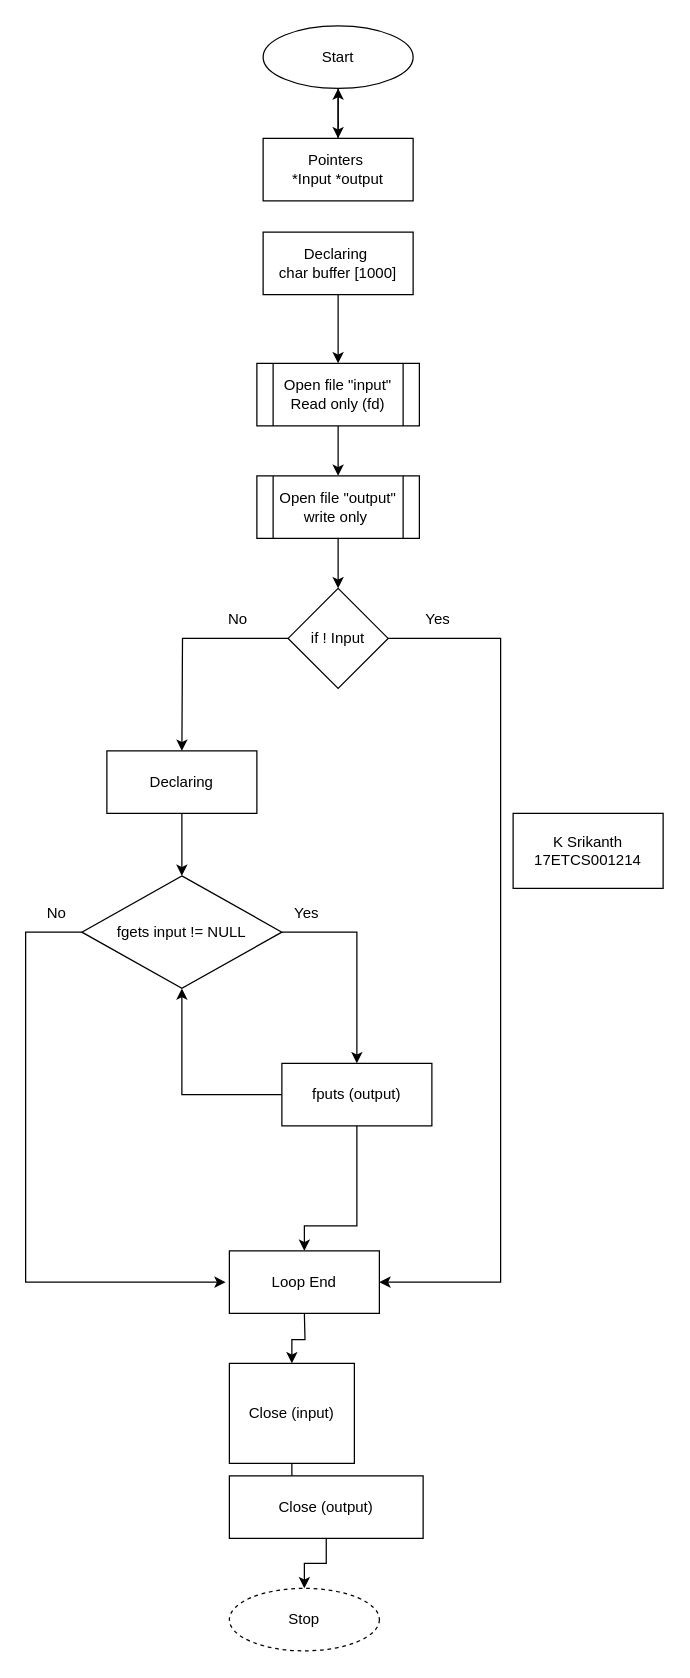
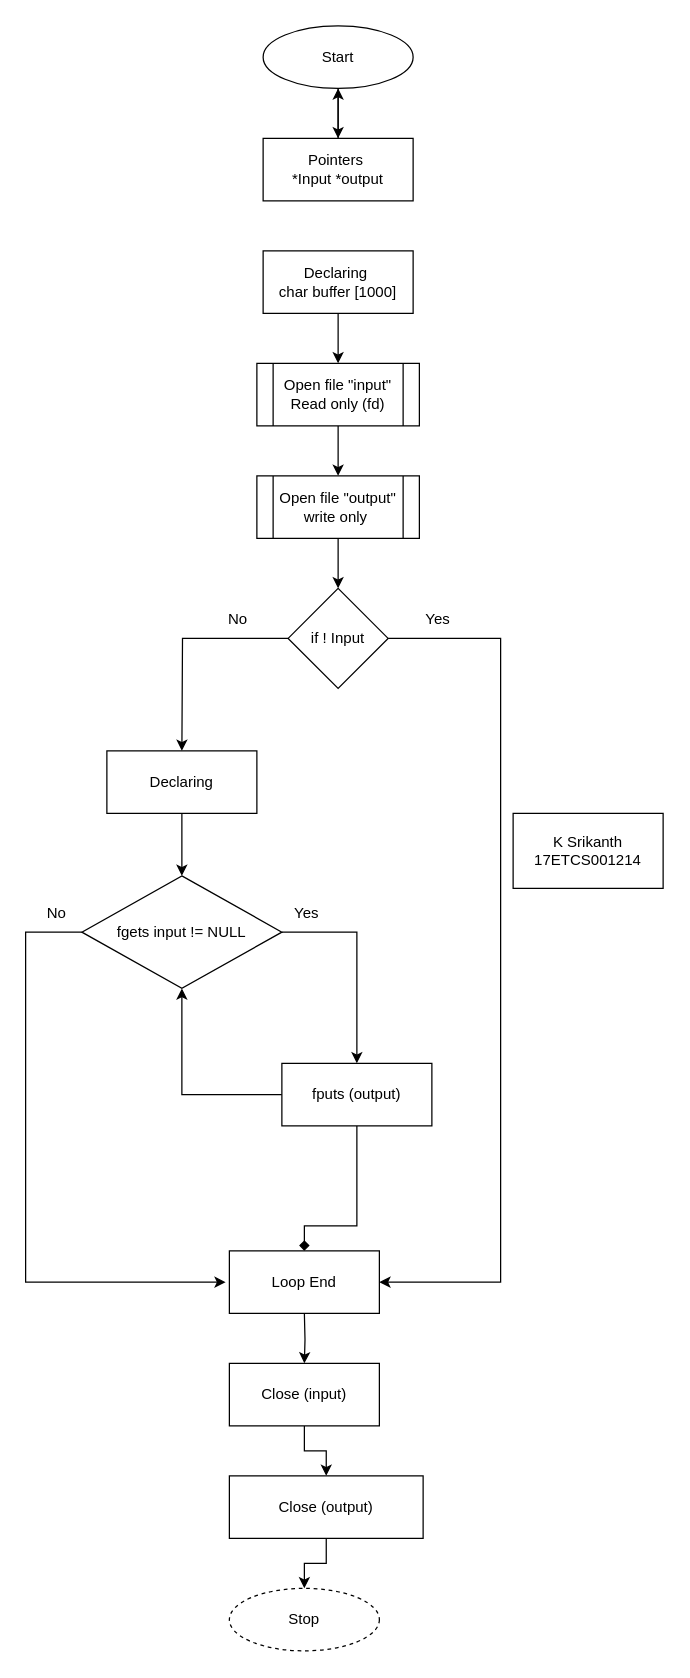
  <mxCell id="0" />
  <mxCell id="1" parent="0" />
  <mxCell id="2" style="edgeStyle=orthogonalEdgeStyle;rounded=0;orthogonalLoop=1;jettySize=auto;html=1;entryX=0.5;entryY=0;entryDx=0;entryDy=0;" edge="1" parent="1" source="3"><mxGeometry relative="1" as="geometry"><mxPoint x="270" y="110" as="targetPoint" /></mxGeometry></mxCell>
  <mxCell id="3" value="Start" style="ellipse;whiteSpace=wrap;html=1;" vertex="1" parent="1"><mxGeometry x="210" y="20" width="120" height="50" as="geometry" /></mxCell>
  <mxCell id="4" value="K Srikanth&lt;br&gt;17ETCS001214" style="rounded=0;whiteSpace=wrap;html=1;" vertex="1" parent="1"><mxGeometry x="410" y="650" width="120" height="60" as="geometry" /></mxCell>
  <mxCell id="5" style="edgeStyle=orthogonalEdgeStyle;rounded=0;orthogonalLoop=1;jettySize=auto;html=1;entryX=0;entryY=0.5;entryDx=0;entryDy=0;" edge="1" parent="1"><mxGeometry relative="1" as="geometry"><mxPoint x="230.059" y="780.059" as="sourcePoint" /><Array as="points"><mxPoint x="150" y="780" /><mxPoint x="150" y="1005" /></Array></mxGeometry></mxCell>
  <mxCell id="6" style="edgeStyle=orthogonalEdgeStyle;rounded=0;orthogonalLoop=1;jettySize=auto;html=1;" edge="1" parent="1" source="7" target="9"><mxGeometry relative="1" as="geometry" /></mxCell>
  <mxCell id="7" value="Open file &quot;input&quot;&lt;br&gt;Read only (fd)" style="shape=process;whiteSpace=wrap;html=1;backgroundOutline=1;" vertex="1" parent="1"><mxGeometry x="205" y="290" width="130" height="50" as="geometry" /></mxCell>
  <mxCell id="8" style="edgeStyle=orthogonalEdgeStyle;rounded=0;orthogonalLoop=1;jettySize=auto;html=1;entryX=0.5;entryY=0;entryDx=0;entryDy=0;" edge="1" parent="1" source="9"><mxGeometry relative="1" as="geometry"><mxPoint x="270" y="470" as="targetPoint" /></mxGeometry></mxCell>
  <mxCell id="9" value="Open file &quot;output&quot;&lt;br&gt;write only&amp;nbsp;" style="shape=process;whiteSpace=wrap;html=1;backgroundOutline=1;" vertex="1" parent="1"><mxGeometry x="205" y="380" width="130" height="50" as="geometry" /></mxCell>
  <mxCell id="10" style="edgeStyle=orthogonalEdgeStyle;rounded=0;orthogonalLoop=1;jettySize=auto;html=1;entryX=0.5;entryY=0;entryDx=0;entryDy=0;" edge="1" parent="1" target="12"><mxGeometry relative="1" as="geometry"><mxPoint x="243" y="1050" as="sourcePoint" /></mxGeometry></mxCell>
  <mxCell id="11" style="edgeStyle=orthogonalEdgeStyle;rounded=0;orthogonalLoop=1;jettySize=auto;html=1;entryX=0.5;entryY=0;entryDx=0;entryDy=0;" edge="1" parent="1" source="12" target="14"><mxGeometry relative="1" as="geometry" /></mxCell>
- <mxCell id="12" value="Close (input)" style="rounded=0;whiteSpace=wrap;html=1;" vertex="1" parent="1"><mxGeometry x="183" y="1090" width="100" height="80" as="geometry" /></mxCell>
+ <mxCell id="12" value="Close (input)" style="rounded=0;whiteSpace=wrap;html=1;" vertex="1" parent="1"><mxGeometry x="183" y="1090" width="120" height="50" as="geometry" /></mxCell>
  <mxCell id="13" style="edgeStyle=orthogonalEdgeStyle;rounded=0;orthogonalLoop=1;jettySize=auto;html=1;" edge="1" parent="1" source="14" target="35"><mxGeometry relative="1" as="geometry" /></mxCell>
  <mxCell id="14" value="Close (output)" style="rounded=0;whiteSpace=wrap;html=1;" vertex="1" parent="1"><mxGeometry x="183" y="1180" width="155" height="50" as="geometry" /></mxCell>
  <mxCell id="15" style="edgeStyle=orthogonalEdgeStyle;rounded=0;orthogonalLoop=1;jettySize=auto;html=1;" edge="1" parent="1" source="16" target="3"><mxGeometry relative="1" as="geometry" /></mxCell>
  <mxCell id="16" value="Pointers&amp;nbsp;&lt;br&gt;*Input *output" style="rounded=0;whiteSpace=wrap;html=1;" vertex="1" parent="1"><mxGeometry x="210" y="110" width="120" height="50" as="geometry" /></mxCell>
  <mxCell id="17" style="edgeStyle=orthogonalEdgeStyle;rounded=0;orthogonalLoop=1;jettySize=auto;html=1;" edge="1" parent="1" source="18" target="7"><mxGeometry relative="1" as="geometry" /></mxCell>
- <mxCell id="18" value="Declaring&amp;nbsp;&lt;br&gt;char buffer [1000]" style="rounded=0;whiteSpace=wrap;html=1;" vertex="1" parent="1"><mxGeometry x="210" y="185" width="120" height="50" as="geometry" /></mxCell>
+ <mxCell id="18" value="Declaring&amp;nbsp;&lt;br&gt;char buffer [1000]" style="rounded=0;whiteSpace=wrap;html=1;" vertex="1" parent="1"><mxGeometry x="210" y="200" width="120" height="50" as="geometry" /></mxCell>
  <mxCell id="19" style="edgeStyle=orthogonalEdgeStyle;rounded=0;orthogonalLoop=1;jettySize=auto;html=1;entryX=0.5;entryY=0;entryDx=0;entryDy=0;" edge="1" parent="1" source="21"><mxGeometry relative="1" as="geometry"><mxPoint x="145" y="600" as="targetPoint" /></mxGeometry></mxCell>
  <mxCell id="20" style="edgeStyle=orthogonalEdgeStyle;rounded=0;orthogonalLoop=1;jettySize=auto;html=1;entryX=1;entryY=0.5;entryDx=0;entryDy=0;" edge="1" parent="1" source="21" target="22"><mxGeometry relative="1" as="geometry"><Array as="points"><mxPoint x="400" y="510" /><mxPoint x="400" y="1025" /></Array></mxGeometry></mxCell>
  <mxCell id="21" value="if ! Input" style="rhombus;whiteSpace=wrap;html=1;" vertex="1" parent="1"><mxGeometry x="230" y="470" width="80" height="80" as="geometry" /></mxCell>
  <mxCell id="22" value="Loop End" style="rounded=0;whiteSpace=wrap;html=1;" vertex="1" parent="1"><mxGeometry x="183" y="1000" width="120" height="50" as="geometry" /></mxCell>
  <mxCell id="23" style="edgeStyle=orthogonalEdgeStyle;rounded=0;orthogonalLoop=1;jettySize=auto;html=1;entryX=0.5;entryY=0;entryDx=0;entryDy=0;" edge="1" parent="1" source="25" target="30"><mxGeometry relative="1" as="geometry"><mxPoint x="280" y="840" as="targetPoint" /><Array as="points"><mxPoint x="145" y="745" /><mxPoint x="285" y="745" /></Array></mxGeometry></mxCell>
  <mxCell id="24" style="edgeStyle=orthogonalEdgeStyle;rounded=0;orthogonalLoop=1;jettySize=auto;html=1;" edge="1" parent="1" source="25"><mxGeometry relative="1" as="geometry"><mxPoint x="180" y="1025" as="targetPoint" /><Array as="points"><mxPoint x="20" y="745" /><mxPoint x="20" y="1025" /></Array></mxGeometry></mxCell>
  <mxCell id="25" value="&lt;span&gt;fgets input != NULL&lt;/span&gt;" style="rhombus;whiteSpace=wrap;html=1;" vertex="1" parent="1"><mxGeometry x="65" y="700" width="160" height="90" as="geometry" /></mxCell>
  <mxCell id="26" style="edgeStyle=orthogonalEdgeStyle;rounded=0;orthogonalLoop=1;jettySize=auto;html=1;entryX=0.5;entryY=0;entryDx=0;entryDy=0;" edge="1" parent="1" source="27" target="25"><mxGeometry relative="1" as="geometry" /></mxCell>
  <mxCell id="27" value="Declaring" style="rounded=0;whiteSpace=wrap;html=1;" vertex="1" parent="1"><mxGeometry x="85" y="600" width="120" height="50" as="geometry" /></mxCell>
- <mxCell id="28" style="edgeStyle=orthogonalEdgeStyle;rounded=0;orthogonalLoop=1;jettySize=auto;html=1;entryX=0.5;entryY=0;entryDx=0;entryDy=0;" edge="1" parent="1" source="30" target="22"><mxGeometry relative="1" as="geometry"><Array as="points"><mxPoint x="285" y="980" /><mxPoint x="243" y="980" /></Array></mxGeometry></mxCell>
+ <mxCell id="28" style="edgeStyle=orthogonalEdgeStyle;rounded=0;orthogonalLoop=1;jettySize=auto;html=1;entryX=0.5;entryY=0;entryDx=0;entryDy=0;endArrow=diamond;" edge="1" parent="1" source="30" target="22"><mxGeometry relative="1" as="geometry"><Array as="points"><mxPoint x="285" y="980" /><mxPoint x="243" y="980" /></Array></mxGeometry></mxCell>
  <mxCell id="29" style="edgeStyle=orthogonalEdgeStyle;rounded=0;orthogonalLoop=1;jettySize=auto;html=1;" edge="1" parent="1" source="30" target="25"><mxGeometry relative="1" as="geometry"><Array as="points"><mxPoint x="145" y="875" /></Array></mxGeometry></mxCell>
  <mxCell id="30" value="fputs (output)" style="rounded=0;whiteSpace=wrap;html=1;" vertex="1" parent="1"><mxGeometry x="225" y="850" width="120" height="50" as="geometry" /></mxCell>
  <mxCell id="31" value="Yes" style="text;html=1;strokeColor=none;fillColor=none;align=center;verticalAlign=middle;whiteSpace=wrap;rounded=0;" vertex="1" parent="1"><mxGeometry x="225" y="720" width="40" height="20" as="geometry" /></mxCell>
  <mxCell id="32" value="No" style="text;html=1;strokeColor=none;fillColor=none;align=center;verticalAlign=middle;whiteSpace=wrap;rounded=0;" vertex="1" parent="1"><mxGeometry x="25" y="720" width="40" height="20" as="geometry" /></mxCell>
  <mxCell id="33" value="Yes" style="text;html=1;strokeColor=none;fillColor=none;align=center;verticalAlign=middle;whiteSpace=wrap;rounded=0;" vertex="1" parent="1"><mxGeometry x="330" y="485" width="40" height="20" as="geometry" /></mxCell>
  <mxCell id="34" value="No" style="text;html=1;strokeColor=none;fillColor=none;align=center;verticalAlign=middle;whiteSpace=wrap;rounded=0;" vertex="1" parent="1"><mxGeometry x="170" y="485" width="40" height="20" as="geometry" /></mxCell>
  <mxCell id="35" value="Stop" style="ellipse;whiteSpace=wrap;html=1;dashed=1;" vertex="1" parent="1"><mxGeometry x="183" y="1270" width="120" height="50" as="geometry" /></mxCell>
